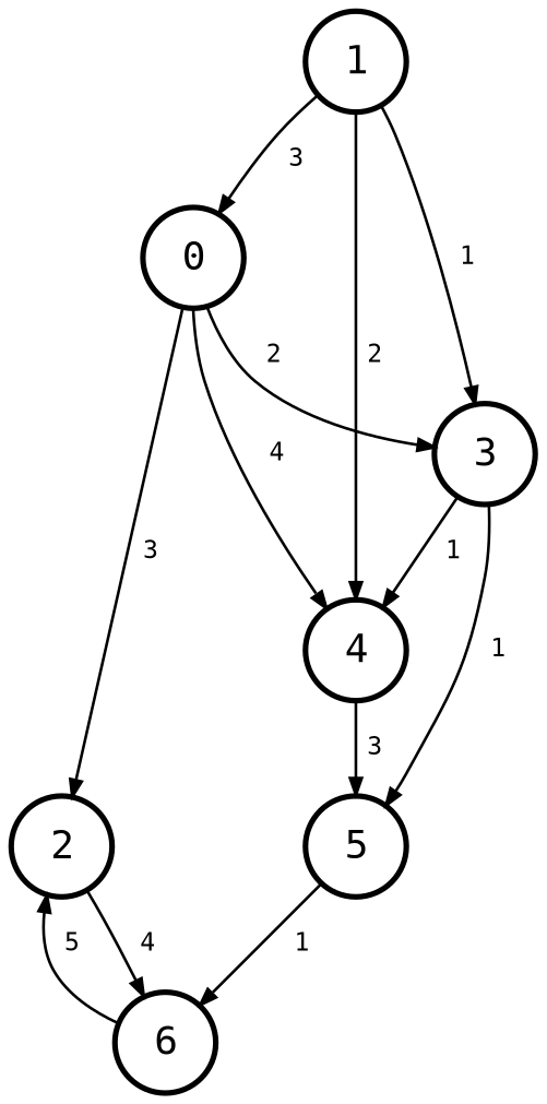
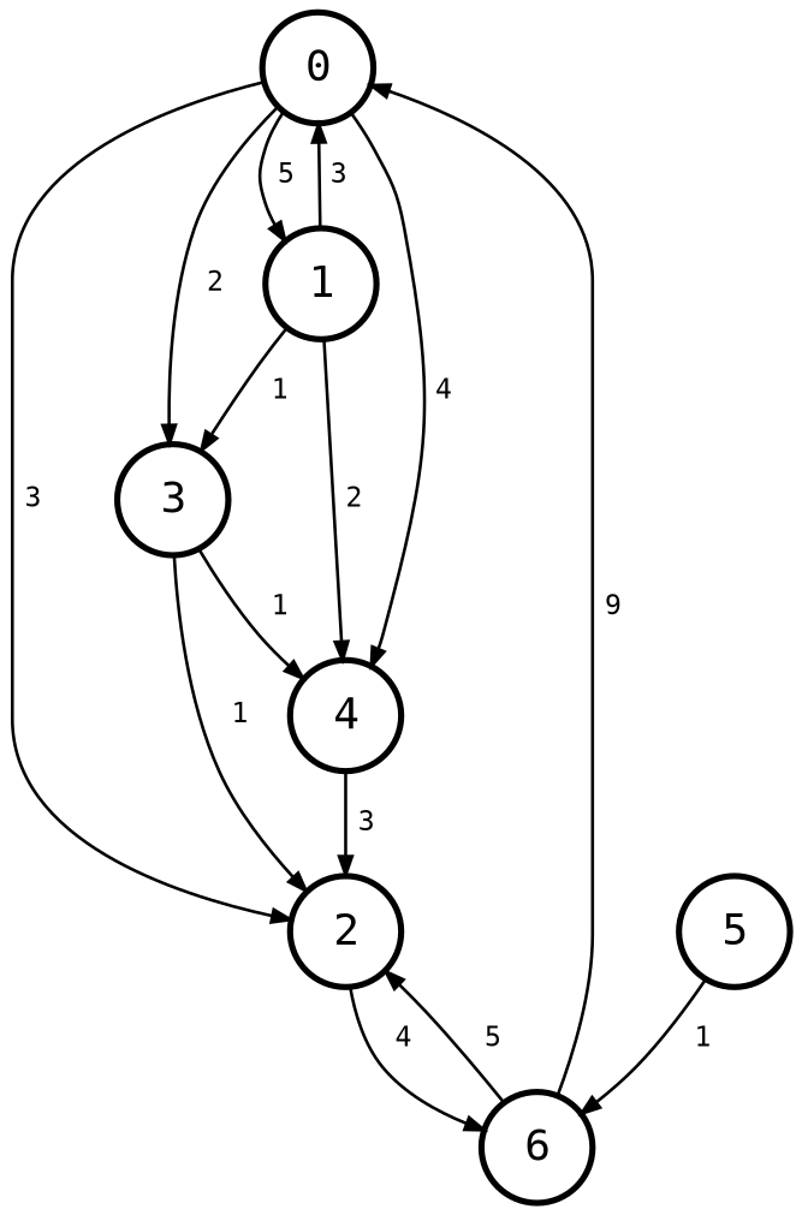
  digraph {
    newrank=true
    normalize=true
    ranksep=0.2
    node [fixedsize=true fontname=monospace shape=circle style=bold]
    edge [arrowsize=0.6 fontname=monospace fontsize=9]
    n1 [label=<             <table border="0" cellpadding="1" cellspacing="0">                 <tr>                     <td>0</td>                 </tr>             </table>         > width=0.5]
    n2 [label=<             <table border="0" cellpadding="1" cellspacing="0">                 <tr>                     <td>1</td>                 </tr>             </table>         > width=0.5]
    n3 [label=<             <table border="0" cellpadding="1" cellspacing="0">                 <tr>                     <td>2</td>                 </tr>             </table>         > width=0.5]
    n4 [label=<             <table border="0" cellpadding="1" cellspacing="0">                 <tr>                     <td>3</td>                 </tr>             </table>         > width=0.5]
    n5 [label=<             <table border="0" cellpadding="1" cellspacing="0">                 <tr>                     <td>4</td>                 </tr>             </table>         > width=0.5]
    n6 [label=<             <table border="0" cellpadding="1" cellspacing="0">                 <tr>                     <td>6</td>                 </tr>             </table>         > width=0.5]
    n7 [label=<             <table border="0" cellpadding="1" cellspacing="0">                 <tr>                     <td>5</td>                 </tr>             </table>         > width=0.5]
+   n1 -> n2 [label=<             <table border="0" cellpadding="4" cellspacing="0">                 <tr>                     <td>5</td>                 </tr>             </table>         >]
    n1 -> n3 [label=<             <table border="0" cellpadding="4" cellspacing="0">                 <tr>                     <td>3</td>                 </tr>             </table>         >]
    n1 -> n4 [label=<             <table border="0" cellpadding="4" cellspacing="0">                 <tr>                     <td>2</td>                 </tr>             </table>         >]
    n1 -> n5 [label=<             <table border="0" cellpadding="4" cellspacing="0">                 <tr>                     <td>4</td>                 </tr>             </table>         >]
    n2 -> n1 [label=<             <table border="0" cellpadding="4" cellspacing="0">                 <tr>                     <td>3</td>                 </tr>             </table>         >]
    n2 -> n4 [label=<             <table border="0" cellpadding="4" cellspacing="0">                 <tr>                     <td>1</td>                 </tr>             </table>         >]
    n2 -> n5 [label=<             <table border="0" cellpadding="4" cellspacing="0">                 <tr>                     <td>2</td>                 </tr>             </table>         >]
    n3 -> n6 [label=<             <table border="0" cellpadding="4" cellspacing="0">                 <tr>                     <td>4</td>                 </tr>             </table>         >]
    n4 -> n5 [label=<             <table border="0" cellpadding="4" cellspacing="0">                 <tr>                     <td>1</td>                 </tr>             </table>         >]
-   n4 -> n7 [label=<             <table border="0" cellpadding="4" cellspacing="0">                 <tr>                     <td>1</td>                 </tr>             </table>         >]
-   n5 -> n7 [label=<             <table border="0" cellpadding="4" cellspacing="0">                 <tr>                     <td>3</td>                 </tr>             </table>         >]
+   n4 -> n3 [label=<             <table border="0" cellpadding="4" cellspacing="0">                 <tr>                     <td>1</td>                 </tr>             </table>         >]
+   n5 -> n3 [label=<             <table border="0" cellpadding="4" cellspacing="0">                 <tr>                     <td>3</td>                 </tr>             </table>         >]
+   n6 -> n1 [label=<             <table border="0" cellpadding="4" cellspacing="0">                 <tr>                     <td>9</td>                 </tr>             </table>         >]
    n6 -> n3 [label=<             <table border="0" cellpadding="4" cellspacing="0">                 <tr>                     <td>5</td>                 </tr>             </table>         >]
    n7 -> n6 [label=<             <table border="0" cellpadding="4" cellspacing="0">                 <tr>                     <td>1</td>                 </tr>             </table>         >]
  }
